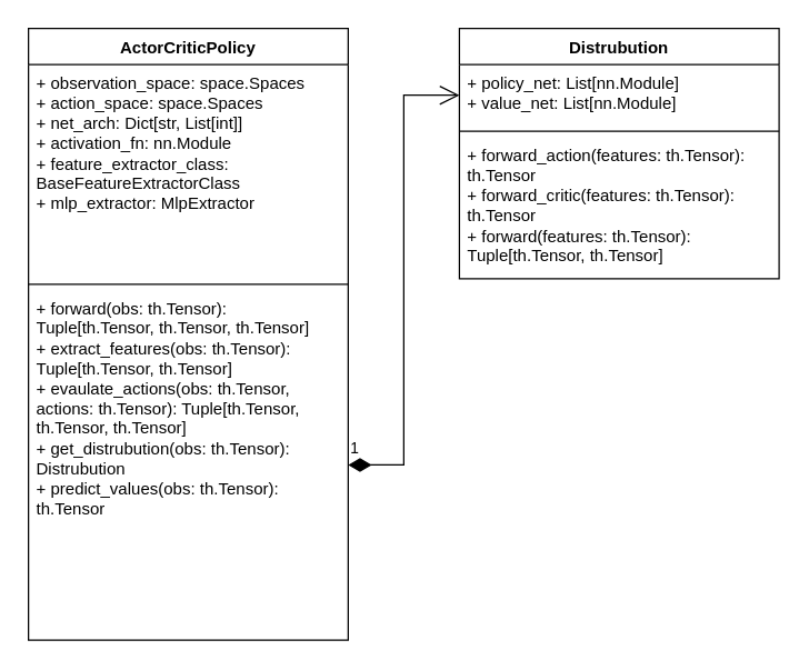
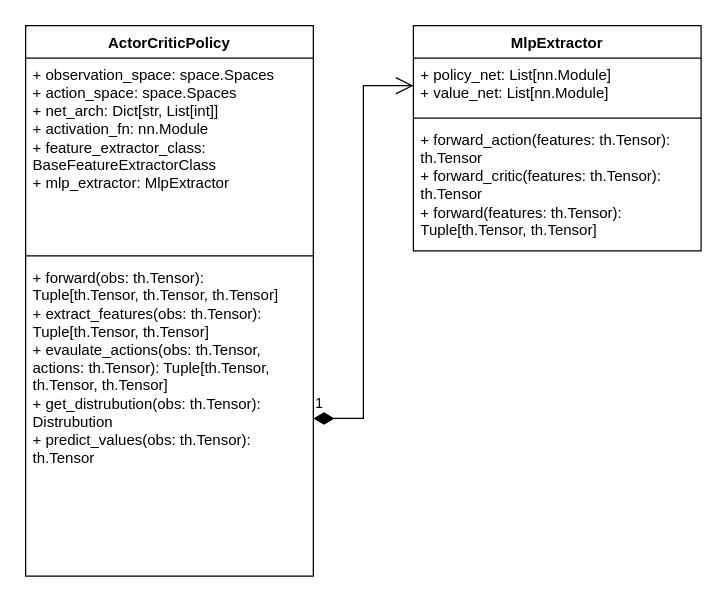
  <mxCell id="0" />
  <mxCell id="1" parent="0" />
  <mxCell id="2" value="ActorCriticPolicy" style="swimlane;fontStyle=1;align=center;verticalAlign=top;childLayout=stackLayout;horizontal=1;startSize=26;horizontalStack=0;resizeParent=1;resizeParentMax=0;resizeLast=0;collapsible=1;marginBottom=0;whiteSpace=wrap;html=1;" vertex="1" parent="1"><mxGeometry x="20" y="20" width="230" height="440" as="geometry" /></mxCell>
  <mxCell id="3" value="+ observation_space: space.Spaces&lt;br&gt;+ action_space: space.Spaces&lt;br&gt;+ net_arch: Dict[str, List[int]]&lt;br&gt;+ activation_fn: nn.Module&lt;br&gt;+ feature_extractor_class: BaseFeatureExtractorClass&lt;br&gt;+ mlp_extractor: MlpExtractor" style="text;strokeColor=none;fillColor=none;align=left;verticalAlign=top;spacingLeft=4;spacingRight=4;overflow=hidden;rotatable=0;points=[[0,0.5],[1,0.5]];portConstraint=eastwest;whiteSpace=wrap;html=1;" vertex="1" parent="2"><mxGeometry y="26" width="230" height="154" as="geometry" /></mxCell>
  <mxCell id="4" value="" style="line;strokeWidth=1;fillColor=none;align=left;verticalAlign=middle;spacingTop=-1;spacingLeft=3;spacingRight=3;rotatable=0;labelPosition=right;points=[];portConstraint=eastwest;strokeColor=inherit;" vertex="1" parent="2"><mxGeometry y="180" width="230" height="8" as="geometry" /></mxCell>
  <mxCell id="5" value="+ forward(obs: th.Tensor): Tuple[th.Tensor, th.Tensor, th.Tensor]&lt;br&gt;+ extract_features(obs: th.Tensor): Tuple[th.Tensor, th.Tensor]&lt;br&gt;+ evaulate_actions(obs: th.Tensor, actions: th.Tensor): Tuple[th.Tensor, th.Tensor, th.Tensor]&lt;br&gt;+ get_distrubution(obs: th.Tensor): Distrubution&lt;br&gt;+ predict_values(obs: th.Tensor): th.Tensor&lt;br&gt;&lt;br&gt;" style="text;strokeColor=none;fillColor=none;align=left;verticalAlign=top;spacingLeft=4;spacingRight=4;overflow=hidden;rotatable=0;points=[[0,0.5],[1,0.5]];portConstraint=eastwest;whiteSpace=wrap;html=1;" vertex="1" parent="2"><mxGeometry y="188" width="230" height="252" as="geometry" /></mxCell>
- <mxCell id="6" value="Distrubution" style="swimlane;fontStyle=1;align=center;verticalAlign=top;childLayout=stackLayout;horizontal=1;startSize=26;horizontalStack=0;resizeParent=1;resizeParentMax=0;resizeLast=0;collapsible=1;marginBottom=0;whiteSpace=wrap;html=1;" vertex="1" parent="1"><mxGeometry x="330" y="20" width="230" height="180" as="geometry" /></mxCell>
+ <mxCell id="6" value="MlpExtractor" style="swimlane;fontStyle=1;align=center;verticalAlign=top;childLayout=stackLayout;horizontal=1;startSize=26;horizontalStack=0;resizeParent=1;resizeParentMax=0;resizeLast=0;collapsible=1;marginBottom=0;whiteSpace=wrap;html=1;" vertex="1" parent="1"><mxGeometry x="330" y="20" width="230" height="180" as="geometry" /></mxCell>
  <mxCell id="7" value="+ policy_net: List[nn.Module]&lt;br&gt;+ value_net: List[nn.Module]&lt;br&gt;" style="text;strokeColor=none;fillColor=none;align=left;verticalAlign=top;spacingLeft=4;spacingRight=4;overflow=hidden;rotatable=0;points=[[0,0.5],[1,0.5]];portConstraint=eastwest;whiteSpace=wrap;html=1;" vertex="1" parent="6"><mxGeometry y="26" width="230" height="44" as="geometry" /></mxCell>
  <mxCell id="8" value="" style="line;strokeWidth=1;fillColor=none;align=left;verticalAlign=middle;spacingTop=-1;spacingLeft=3;spacingRight=3;rotatable=0;labelPosition=right;points=[];portConstraint=eastwest;strokeColor=inherit;" vertex="1" parent="6"><mxGeometry y="70" width="230" height="8" as="geometry" /></mxCell>
  <mxCell id="9" value="+ forward_action(features: th.Tensor): th.Tensor&lt;br&gt;+ forward_critic(features: th.Tensor): th.Tensor&lt;br&gt;+ forward(features: th.Tensor): Tuple[th.Tensor, th.Tensor]&lt;br&gt;" style="text;strokeColor=none;fillColor=none;align=left;verticalAlign=top;spacingLeft=4;spacingRight=4;overflow=hidden;rotatable=0;points=[[0,0.5],[1,0.5]];portConstraint=eastwest;whiteSpace=wrap;html=1;" vertex="1" parent="6"><mxGeometry y="78" width="230" height="102" as="geometry" /></mxCell>
  <mxCell id="10" value="1" style="endArrow=open;html=1;endSize=12;startArrow=diamondThin;startSize=14;startFill=1;edgeStyle=orthogonalEdgeStyle;align=left;verticalAlign=bottom;rounded=0;exitX=1;exitY=0.5;exitDx=0;exitDy=0;entryX=0;entryY=0.5;entryDx=0;entryDy=0;" edge="1" parent="1" source="5" target="7"><mxGeometry x="-1" y="3" relative="1" as="geometry"><mxPoint x="320" y="260" as="sourcePoint" /><mxPoint x="480" y="280" as="targetPoint" /></mxGeometry></mxCell>
